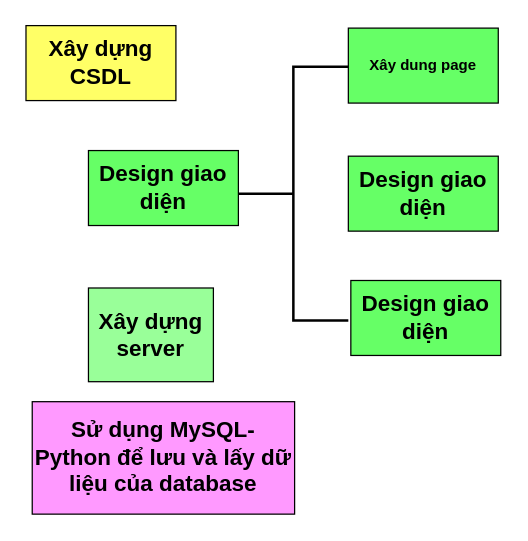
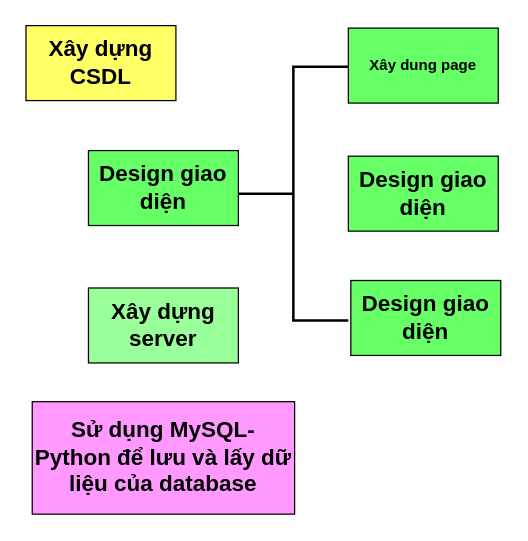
  <mxCell id="0" />
  <mxCell id="1" parent="0" />
  <mxCell id="2" value="&lt;font style=&quot;font-size: 18px&quot;&gt;&lt;b&gt;Design giao diện&lt;/b&gt;&lt;/font&gt;" style="rounded=0;whiteSpace=wrap;html=1;fillColor=#66FF66;" vertex="1" parent="1"><mxGeometry x="70" y="120" width="120" height="60" as="geometry" /></mxCell>
  <mxCell id="3" value="&lt;font style=&quot;font-size: 18px&quot;&gt;&lt;b&gt;Xây dựng CSDL&lt;/b&gt;&lt;/font&gt;" style="rounded=0;whiteSpace=wrap;html=1;fillColor=#FFFF66;" vertex="1" parent="1"><mxGeometry x="20" y="20" width="120" height="60" as="geometry" /></mxCell>
- <mxCell id="4" value="&lt;font style=&quot;font-size: 18px&quot;&gt;&lt;b&gt;Xây dựng server&lt;/b&gt;&lt;/font&gt;" style="rounded=0;whiteSpace=wrap;html=1;fillColor=#99FF99;" vertex="1" parent="1"><mxGeometry x="70" y="230" width="100" height="75" as="geometry" /></mxCell>
+ <mxCell id="4" value="&lt;font style=&quot;font-size: 18px&quot;&gt;&lt;b&gt;Xây dựng server&lt;/b&gt;&lt;/font&gt;" style="rounded=0;whiteSpace=wrap;html=1;fillColor=#99FF99;" vertex="1" parent="1"><mxGeometry x="70" y="230" width="120" height="60" as="geometry" /></mxCell>
  <mxCell id="5" value="&lt;font style=&quot;font-size: 18px&quot;&gt;&lt;b&gt;Sử dụng MySQL-Python để lưu và lấy dữ liệu của database&lt;/b&gt;&lt;/font&gt;" style="rounded=0;whiteSpace=wrap;html=1;fillColor=#FF99FF;" vertex="1" parent="1"><mxGeometry x="25" y="321" width="210" height="90" as="geometry" /></mxCell>
  <mxCell id="6" value="&lt;font style=&quot;font-size: 12px&quot;&gt;&lt;b&gt;Xây dung page&lt;/b&gt;&lt;/font&gt;" style="rounded=0;whiteSpace=wrap;html=1;fillColor=#66FF66;" vertex="1" parent="1"><mxGeometry x="278" y="22" width="120" height="60" as="geometry" /></mxCell>
  <mxCell id="7" value="" style="strokeWidth=2;html=1;shape=mxgraph.flowchart.annotation_2;align=left;labelPosition=right;pointerEvents=1;fillColor=#FF99FF;" vertex="1" parent="1"><mxGeometry x="190" y="53" width="88" height="203" as="geometry" /></mxCell>
  <mxCell id="8" value="&lt;font style=&quot;font-size: 18px&quot;&gt;&lt;b&gt;Design giao diện&lt;/b&gt;&lt;/font&gt;" style="rounded=0;whiteSpace=wrap;html=1;fillColor=#66FF66;" vertex="1" parent="1"><mxGeometry x="278" y="124.5" width="120" height="60" as="geometry" /></mxCell>
  <mxCell id="9" value="&lt;font style=&quot;font-size: 18px&quot;&gt;&lt;b&gt;Design giao diện&lt;/b&gt;&lt;/font&gt;" style="rounded=0;whiteSpace=wrap;html=1;fillColor=#66FF66;" vertex="1" parent="1"><mxGeometry x="280" y="224" width="120" height="60" as="geometry" /></mxCell>
